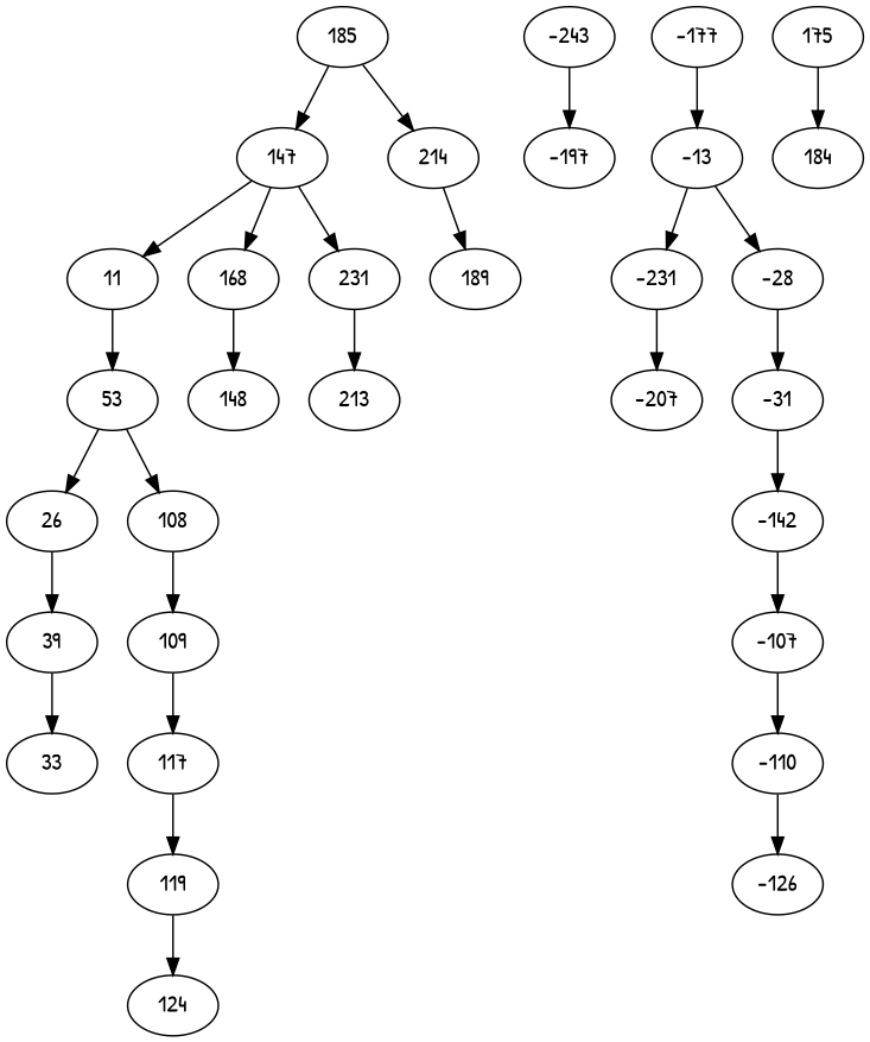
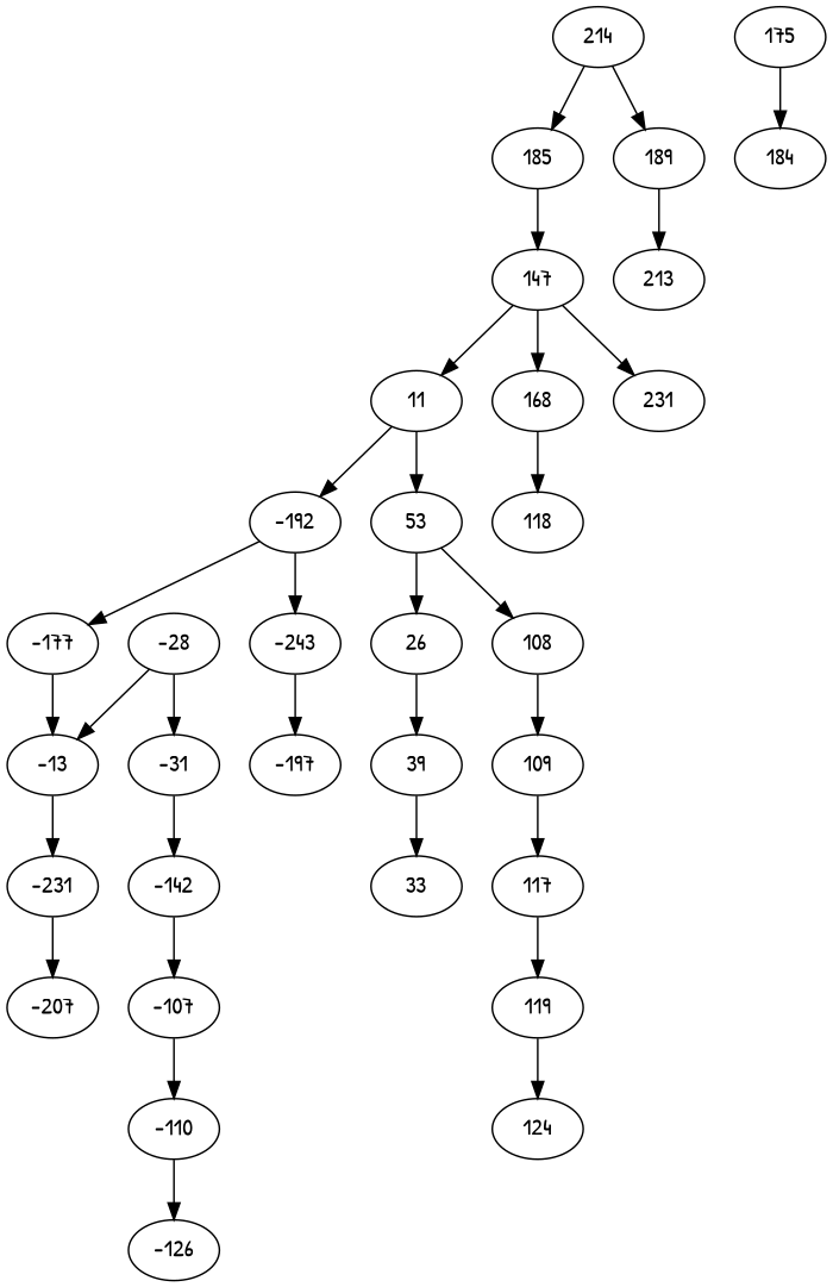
  digraph {
    fontname="Patrick Hand"
    node [fontname="Patrick Hand"]
    edge [fontname="Patrick Hand"]
    n1 [label=185]
    n2 [label=147]
    n3 [label=214]
    n4 [label=11]
    n5 [label=168]
    n6 [label=231]
    n7 [label=189]
+   n8 [label=-192]
    n9 [label=53]
-   n10 [label=148]
+   n10 [label=118]
    n11 [label=-243]
    n12 [label=-177]
    n13 [label=26]
    n14 [label=108]
    n15 [label=-197]
    n16 [label=-13]
    n17 [label=-231]
    n18 [label=-207]
    n19 [label=-28]
    n20 [label=-31]
    n21 [label=-142]
    n22 [label=-107]
    n23 [label=-110]
    n24 [label=-126]
    n25 [label=39]
    n26 [label=109]
    n27 [label=33]
    n28 [label=117]
    n29 [label=119]
    n30 [label=124]
    n31 [label=175]
    n32 [label=184]
    n33 [label=213]
    n1 -> n2
-   n1 -> n3
+   n3 -> n1
    n2 -> n4
    n2 -> n5
    n2 -> n6
    n3 -> n7
+   n4 -> n8
    n4 -> n9
    n5 -> n10
-   n6 -> n33
+   n7 -> n33
+   n8 -> n11
+   n8 -> n12
    n9 -> n13
    n9 -> n14
    n11 -> n15
    n12 -> n16
    n13 -> n25
    n14 -> n26
    n16 -> n17
-   n16 -> n19
+   n19 -> n16
    n17 -> n18
    n19 -> n20
    n20 -> n21
    n21 -> n22
    n22 -> n23
    n23 -> n24
    n25 -> n27
    n26 -> n28
    n28 -> n29
    n29 -> n30
    n31 -> n32
  }
